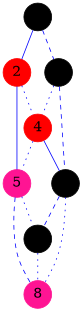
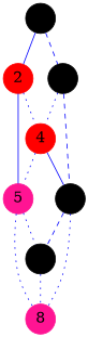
  graph {
    node [color=black fixedsize=true fontcolor=black fontsize=18 shape=circle style=filled]
    edge [color=blue style=dotted]
    n1 [label=1]
    n2 [color=red label=2]
    n3 [label=3]
    n4 [color=red label=4]
    n5 [color=deeppink label=5]
    n6 [label=6]
    n7 [label=7]
    n8 [color=deeppink label=8]
    n1 -- n2 [style=solid]
    n1 -- n3 [style=dashed]
    n2 -- n4
    n2 -- n5 [style=solid]
    n3 -- n4
    n3 -- n6 [style=dashed]
    n4 -- n5
    n4 -- n6 [style=solid]
    n5 -- n7
-   n5 -- n8 [style=dashed]
+   n5 -- n8
    n6 -- n7 [style=dashed]
    n6 -- n8
    n7 -- n8
  }
